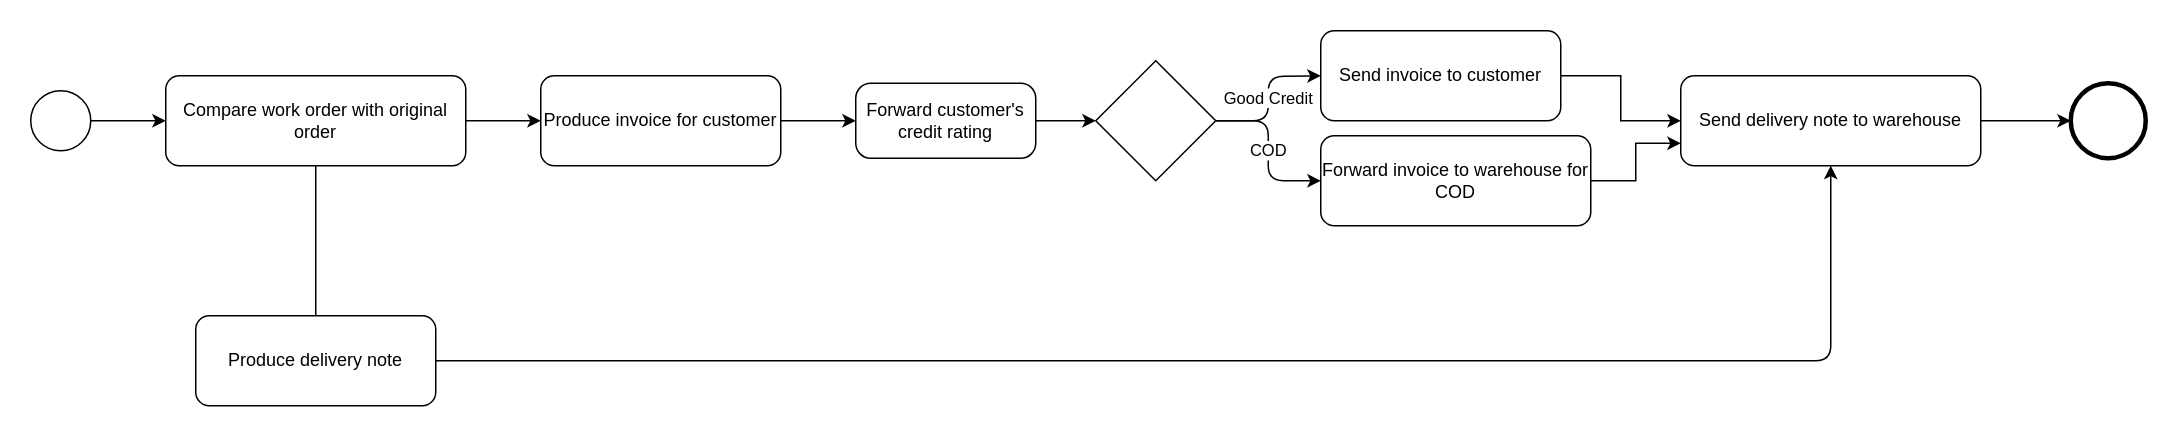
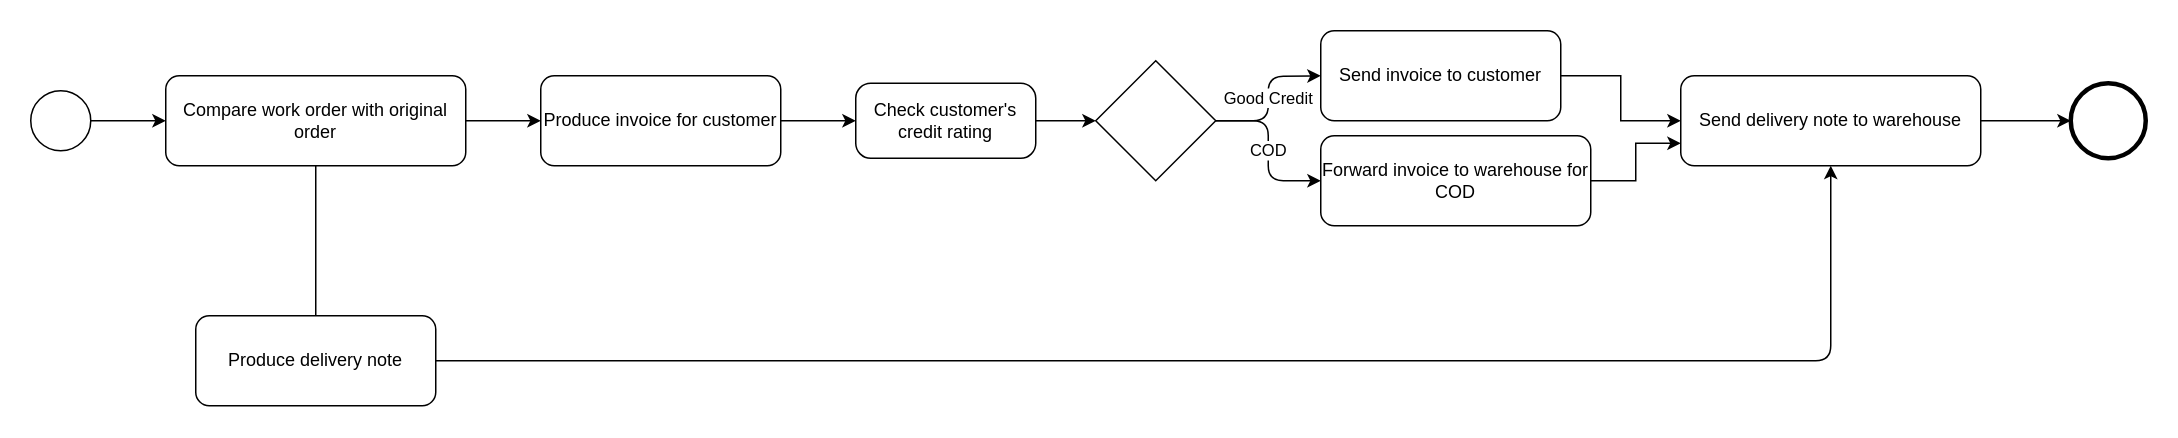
  <mxCell id="0" />
  <mxCell id="1" parent="0" />
  <mxCell id="2" value="" style="ellipse;whiteSpace=wrap;html=1;aspect=fixed;" vertex="1" parent="1"><mxGeometry x="20" y="60" width="40" height="40" as="geometry" /></mxCell>
  <mxCell id="3" value="Compare work order with original order" style="rounded=1;whiteSpace=wrap;html=1;fontSize=12;" vertex="1" parent="1"><mxGeometry x="110" y="50" width="200" height="60" as="geometry" /></mxCell>
  <mxCell id="4" style="edgeStyle=orthogonalEdgeStyle;html=1;" edge="1" parent="1" source="2" target="3"><mxGeometry relative="1" as="geometry" /></mxCell>
  <mxCell id="5" value="Produce invoice for customer" style="rounded=1;whiteSpace=wrap;html=1;fontSize=12;" vertex="1" parent="1"><mxGeometry x="360" y="50" width="160" height="60" as="geometry" /></mxCell>
  <mxCell id="6" style="edgeStyle=orthogonalEdgeStyle;html=1;" edge="1" parent="1" source="3" target="5"><mxGeometry relative="1" as="geometry" /></mxCell>
  <mxCell id="7" value="Produce delivery note" style="rounded=1;whiteSpace=wrap;html=1;fontSize=12;" vertex="1" parent="1"><mxGeometry x="130" y="210" width="160" height="60" as="geometry" /></mxCell>
  <mxCell id="8" style="edgeStyle=orthogonalEdgeStyle;html=1;endArrow=none;" edge="1" parent="1" source="3" target="7"><mxGeometry relative="1" as="geometry" /></mxCell>
  <mxCell id="9" value="" style="rhombus;whiteSpace=wrap;html=1;" vertex="1" parent="1"><mxGeometry x="730" y="40" width="80" height="80" as="geometry" /></mxCell>
  <mxCell id="10" style="edgeStyle=orthogonalEdgeStyle;rounded=0;orthogonalLoop=1;jettySize=auto;html=1;entryX=0;entryY=0.5;entryDx=0;entryDy=0;" edge="1" parent="1" source="11" target="17"><mxGeometry relative="1" as="geometry" /></mxCell>
  <mxCell id="11" value="Send invoice to customer" style="rounded=1;whiteSpace=wrap;html=1;fontSize=12;" vertex="1" parent="1"><mxGeometry x="880" width="160" height="60" as="geometry" y="20" /></mxCell>
  <mxCell id="12" value="Good Credit" style="edgeStyle=orthogonalEdgeStyle;html=1;" edge="1" parent="1" source="9"><mxGeometry relative="1" as="geometry"><mxPoint x="880" y="50" as="targetPoint" /></mxGeometry></mxCell>
  <mxCell id="13" style="edgeStyle=orthogonalEdgeStyle;rounded=0;orthogonalLoop=1;jettySize=auto;html=1;entryX=0;entryY=0.75;entryDx=0;entryDy=0;" edge="1" parent="1" source="14" target="17"><mxGeometry relative="1" as="geometry" /></mxCell>
  <mxCell id="14" value="Forward invoice to warehouse for COD" style="rounded=1;whiteSpace=wrap;html=1;fontSize=12;" vertex="1" parent="1"><mxGeometry x="880" y="90" width="180" height="60" as="geometry" /></mxCell>
  <mxCell id="15" value="COD" style="edgeStyle=orthogonalEdgeStyle;html=1;" edge="1" parent="1" source="9" target="14"><mxGeometry relative="1" as="geometry" /></mxCell>
  <mxCell id="16" style="edgeStyle=orthogonalEdgeStyle;rounded=0;orthogonalLoop=1;jettySize=auto;html=1;" edge="1" parent="1" source="17"><mxGeometry relative="1" as="geometry"><mxPoint x="1380" y="80" as="targetPoint" /></mxGeometry></mxCell>
  <mxCell id="17" value="Send delivery note to warehouse" style="rounded=1;whiteSpace=wrap;html=1;fontSize=12;" vertex="1" parent="1"><mxGeometry x="1120" y="50" width="200" height="60" as="geometry" /></mxCell>
  <mxCell id="18" style="edgeStyle=orthogonalEdgeStyle;html=1;" edge="1" parent="1" source="7" target="17"><mxGeometry relative="1" as="geometry" /></mxCell>
  <mxCell id="19" value="" style="points=[[0.145,0.145,0],[0.5,0,0],[0.855,0.145,0],[1,0.5,0],[0.855,0.855,0],[0.5,1,0],[0.145,0.855,0],[0,0.5,0]];shape=mxgraph.bpmn.event;html=1;verticalLabelPosition=bottom;labelBackgroundColor=#ffffff;verticalAlign=top;align=center;perimeter=ellipsePerimeter;outlineConnect=0;aspect=fixed;outline=end;symbol=terminate2;" vertex="1" parent="1"><mxGeometry x="1380" y="55" width="50" height="50" as="geometry" /></mxCell>
  <mxCell id="20" style="edgeStyle=orthogonalEdgeStyle;rounded=0;orthogonalLoop=1;jettySize=auto;html=1;" edge="1" parent="1" source="21" target="9"><mxGeometry relative="1" as="geometry" /></mxCell>
- <mxCell id="21" value="Forward customer's credit rating" style="points=[[0.25,0,0],[0.5,0,0],[0.75,0,0],[1,0.25,0],[1,0.5,0],[1,0.75,0],[0.75,1,0],[0.5,1,0],[0.25,1,0],[0,0.75,0],[0,0.5,0],[0,0.25,0]];shape=mxgraph.bpmn.task;whiteSpace=wrap;rectStyle=rounded;size=10;html=1;container=1;expand=0;collapsible=0;taskMarker=abstract;" vertex="1" parent="1"><mxGeometry x="570" y="55" width="120" height="50" as="geometry" /></mxCell>
+ <mxCell id="21" value="Check customer's credit rating" style="points=[[0.25,0,0],[0.5,0,0],[0.75,0,0],[1,0.25,0],[1,0.5,0],[1,0.75,0],[0.75,1,0],[0.5,1,0],[0.25,1,0],[0,0.75,0],[0,0.5,0],[0,0.25,0]];shape=mxgraph.bpmn.task;whiteSpace=wrap;rectStyle=rounded;size=10;html=1;container=1;expand=0;collapsible=0;taskMarker=abstract;" vertex="1" parent="1"><mxGeometry x="570" y="55" width="120" height="50" as="geometry" /></mxCell>
  <mxCell id="22" style="edgeStyle=orthogonalEdgeStyle;rounded=0;orthogonalLoop=1;jettySize=auto;html=1;entryX=0;entryY=0.5;entryDx=0;entryDy=0;entryPerimeter=0;" edge="1" parent="1" source="5" target="21"><mxGeometry relative="1" as="geometry" /></mxCell>
